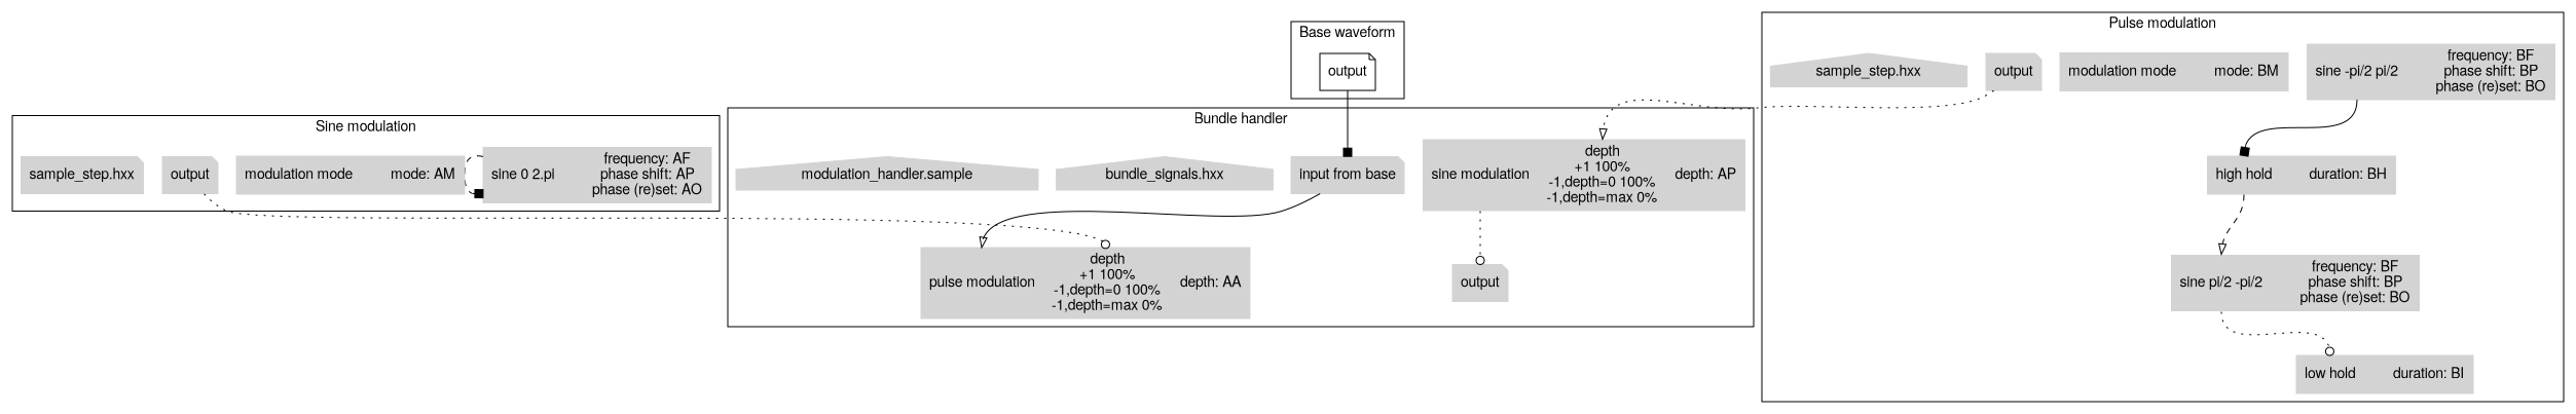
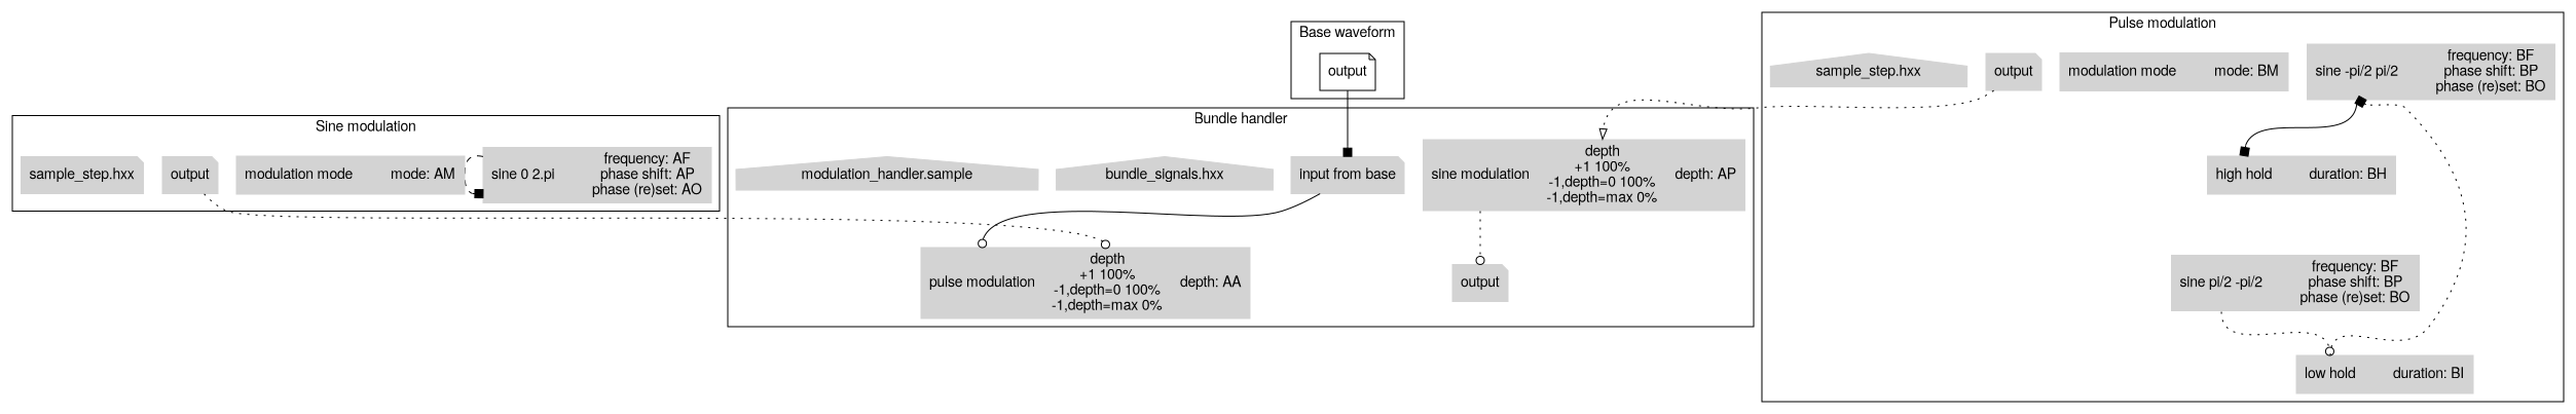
  digraph {
    fontname="Helvetica,Arial,sans-sherif"
    rankdir=TB
    node [color=lightgrey fontname="Helvetica,Arial,sans-sherif" shape=record style=filled]
    edge [arrowhead=box fontname="Helvetica,Arial,sans-sherif" headport=f0 style=dotted tailport=f0]
    n1 [label="<f0>sine 0 2.pi||frequency: AF\nphase shift: AP\nphase (re)set: AO"]
    n2 [label="<f0>modulation mode||mode: AM"]
    n3 [label=output shape=note]
    n4 [label="sample_step.hxx" shape=note]
    n5 [label=output shape=note color="" style=""]
    n6 [label="<f0>sine -pi/2 pi/2||frequency: BF\nphase shift: BP\nphase (re)set: BO"]
    n7 [label="<f0>high hold||duration: BH"]
    n8 [label="<f0>sine pi/2 -pi/2||frequency: BF\nphase shift: BP\nphase (re)set: BO"]
    n9 [label="<f0>low hold||duration: BI"]
    n10 [label="<f0>modulation mode||mode: BM"]
    n11 [label=output shape=note]
    n12 [label="sample_step.hxx" shape=house]
    n13 [label="<f0>sine modulation|<f1>depth\n+1 100%\n-1,depth=0 100%\n-1,depth=max 0%|depth: AP"]
    n14 [label="<f0>pulse modulation|<f1>depth\n+1 100%\n-1,depth=0 100%\n-1,depth=max 0%|depth: AA"]
    n15 [label="input from base" shape=note]
    n16 [label=output shape=note]
    n17 [label="bundle_signals.hxx" shape=house]
    n18 [label="modulation_handler.sample" shape=house]
    subgraph cluster_1 {
      label="Sine modulation"
      n1
      n2
      n3
      n4
    }
    subgraph cluster_2 {
      label="Base waveform"
      n5
    }
    subgraph cluster_3 {
      label="Pulse modulation"
      n10
      n11
      n12
      subgraph sub_4 {
        label="Pulse modulation"
        n6
        n7
        n8
        n9
      }
    }
    subgraph cluster_5 {
      label="Bundle handler"
      n15
      n16
      n17
      n18
      subgraph sub_6 {
        label="Bundle signals"
        n13
        n14
      }
    }
    n1 -> n1 [style=dashed]
    n3 -> n14 [arrowhead=odot headport=f1]
    n5 -> n15 [style=solid]
    n6 -> n7 [style=solid]
-   n7 -> n8 [arrowhead=onormal style=dashed]
    n8 -> n9 [arrowhead=odot]
+   n9 -> n6
    n11 -> n13 [arrowhead=onormal headport=f1]
    n13 -> n16 [arrowhead=odot]
-   n15 -> n14 [arrowhead=onormal style=solid]
+   n15 -> n14 [arrowhead=odot style=solid]
  }
